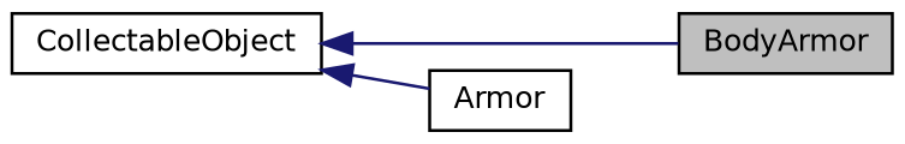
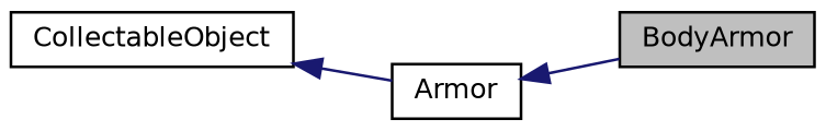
  digraph {
    rankdir=LR
    node [color=black fillcolor=white fontname=Helvetica fontsize=10 shape=record style=filled]
    edge [color=midnightblue dir=back fontname=Helvetica fontsize=10 labelfontname=Helvetica labelfontsize=10 style=solid]
    n1 [fillcolor=grey75 fontcolor=black height=0.2 label=BodyArmor width=0.4]
    n2 [height=0.2 label=Armor width=0.4]
    n3 [height=0.2 label=CollectableObject width=0.4]
-   n3 -> n1
+   n2 -> n1
    n3 -> n2
  }
